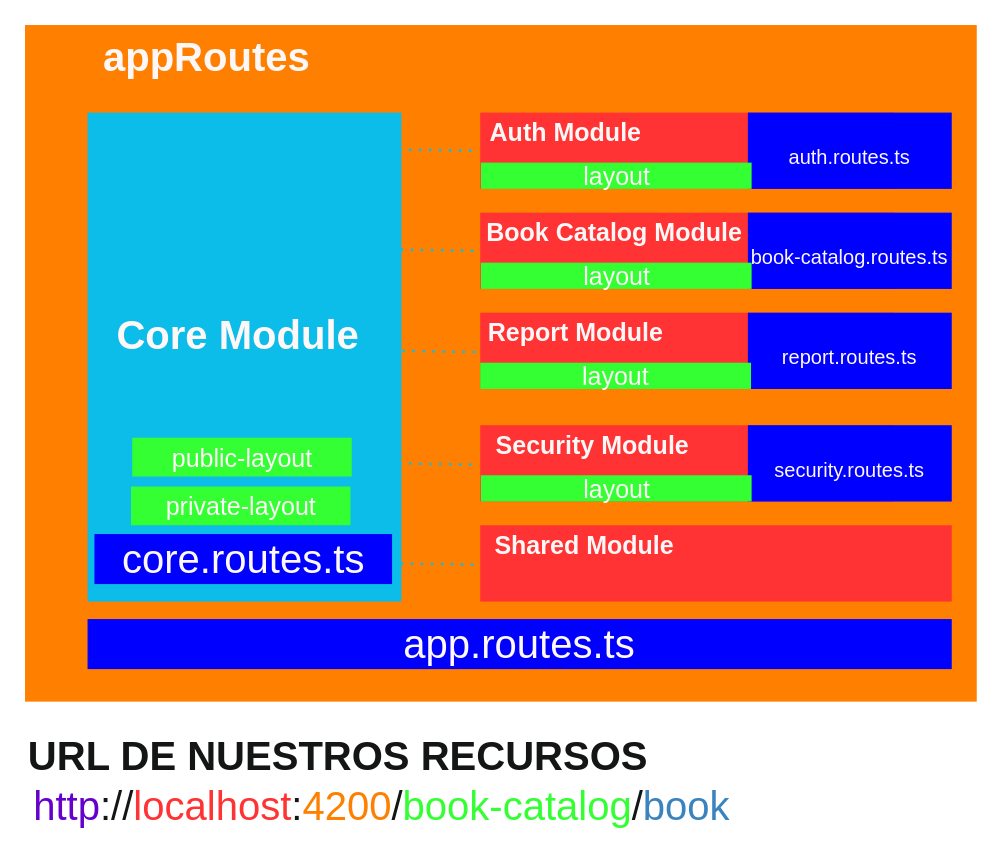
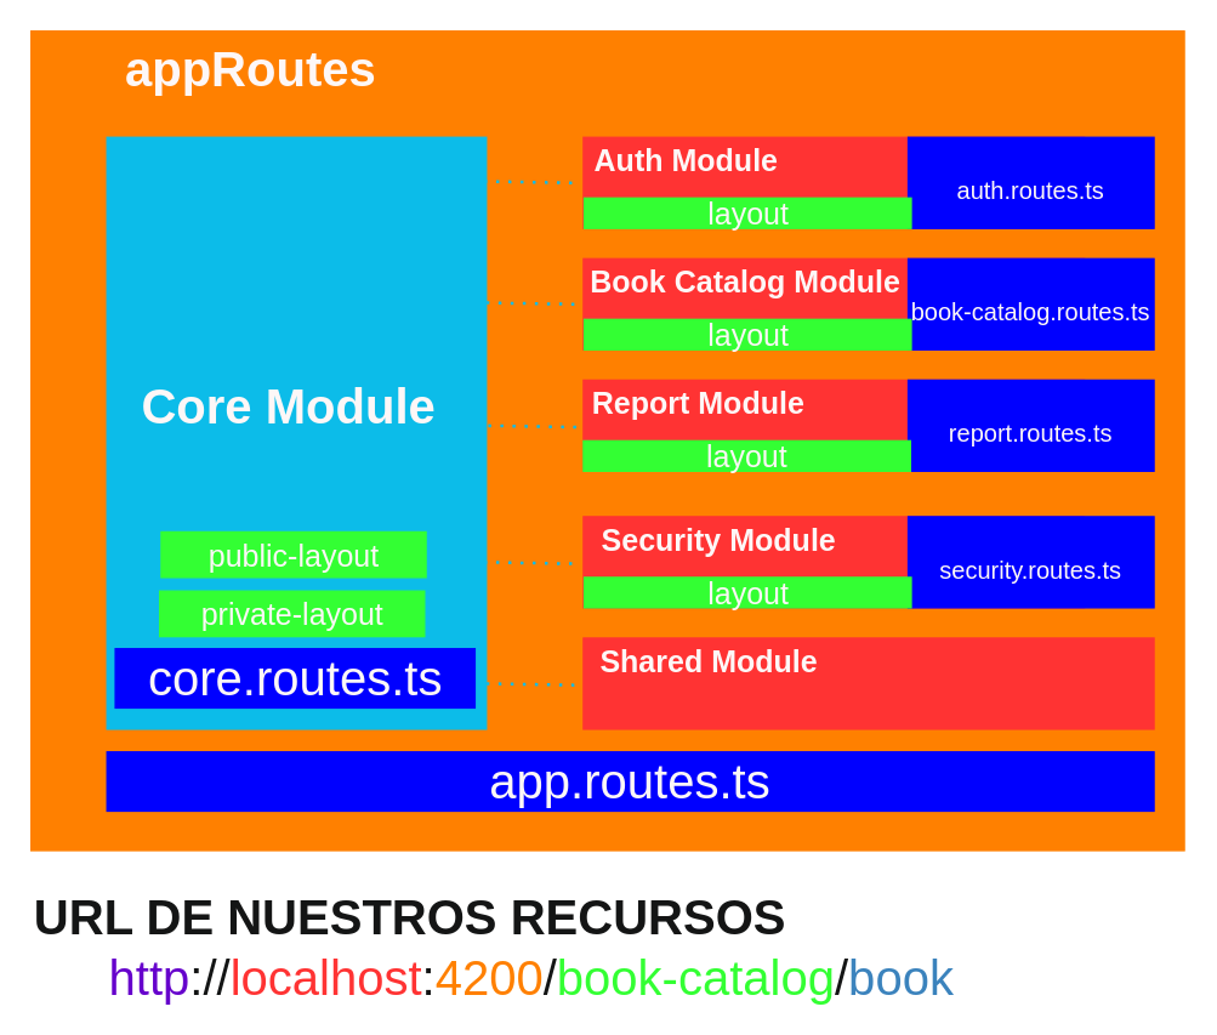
  <mxCell id="0" />
  <mxCell id="1" parent="0" />
  <mxCell id="2" value="" style="rounded=0;whiteSpace=wrap;html=1;fillColor=#FF8000;strokeColor=#FF8000;" parent="1" vertex="1"><mxGeometry x="20" y="20" width="760" height="540" as="geometry" /></mxCell>
  <mxCell id="3" value="&lt;font color=&quot;#fdf7f7&quot; style=&quot;font-size: 32px;&quot;&gt;&lt;b&gt;appRoutes&lt;/b&gt;&lt;/font&gt;" style="text;html=1;strokeColor=none;fillColor=none;align=center;verticalAlign=middle;whiteSpace=wrap;rounded=0;" parent="1" vertex="1"><mxGeometry x="70" y="26" width="190" height="40" as="geometry" /></mxCell>
  <mxCell id="4" value="app.routes.ts" style="rounded=0;whiteSpace=wrap;html=1;fontSize=32;fontColor=#fdf7f7;fillColor=#0000FF;strokeColor=#0000FF;" parent="1" vertex="1"><mxGeometry x="70" y="495" width="690" height="39" as="geometry" /></mxCell>
  <mxCell id="5" value="" style="rounded=0;whiteSpace=wrap;html=1;fontSize=32;fontColor=#fdf7f7;fillColor=#0CBCE9;strokeColor=#0CBCE9;" parent="1" vertex="1"><mxGeometry x="70" y="90" width="250" height="390" as="geometry" /></mxCell>
  <mxCell id="6" value="&lt;font color=&quot;#fdf7f7&quot; style=&quot;font-size: 32px;&quot;&gt;&lt;b&gt;Core Module&lt;/b&gt;&lt;/font&gt;" style="text;html=1;strokeColor=none;fillColor=none;align=center;verticalAlign=middle;whiteSpace=wrap;rounded=0;" parent="1" vertex="1"><mxGeometry x="85" y="248" width="210" height="40" as="geometry" /></mxCell>
  <mxCell id="7" value="core.routes.ts" style="rounded=0;whiteSpace=wrap;html=1;fontSize=32;fontColor=#fdf7f7;fillColor=#0000FF;strokeColor=#0000FF;" parent="1" vertex="1"><mxGeometry x="75.5" y="427" width="237" height="39" as="geometry" /></mxCell>
  <mxCell id="8" style="edgeStyle=none;html=1;entryX=1.01;entryY=0.081;entryDx=0;entryDy=0;entryPerimeter=0;fontSize=32;fontColor=#fdf7f7;dashed=1;endArrow=baseDash;endFill=0;rounded=1;strokeColor=none;" parent="1" source="9" target="5" edge="1"><mxGeometry relative="1" as="geometry" /></mxCell>
  <mxCell id="9" value="" style="rounded=0;whiteSpace=wrap;html=1;strokeColor=#FF3333;fontSize=32;fontColor=#fdf7f7;fillColor=#FF3333;" parent="1" vertex="1"><mxGeometry x="384" y="90" width="330" height="60" as="geometry" /></mxCell>
  <mxCell id="10" value="&lt;font size=&quot;1&quot; color=&quot;#fdf7f7&quot; style=&quot;&quot;&gt;&lt;b style=&quot;font-size: 20px;&quot;&gt;Auth Module&lt;/b&gt;&lt;/font&gt;" style="text;html=1;strokeColor=none;fillColor=none;align=center;verticalAlign=middle;whiteSpace=wrap;rounded=0;" parent="1" vertex="1"><mxGeometry x="384" y="90" width="136" height="30" as="geometry" /></mxCell>
  <mxCell id="11" value="&lt;font style=&quot;font-size: 16px;&quot;&gt;auth.routes.ts&lt;/font&gt;" style="rounded=0;whiteSpace=wrap;html=1;fontSize=32;fontColor=#fdf7f7;fillColor=#0000FF;strokeColor=#0000FF;align=center;" parent="1" vertex="1"><mxGeometry x="598" y="90" width="162" height="60" as="geometry" /></mxCell>
  <mxCell id="12" value="" style="rounded=0;whiteSpace=wrap;html=1;strokeColor=#FF3333;fontSize=32;fontColor=#fdf7f7;fillColor=#FF3333;" parent="1" vertex="1"><mxGeometry x="384" y="170" width="330" height="60" as="geometry" /></mxCell>
  <mxCell id="13" value="&lt;font color=&quot;#fdf7f7&quot; style=&quot;font-size: 20px;&quot;&gt;&lt;b style=&quot;&quot;&gt;&lt;span style=&quot;&quot;&gt;Book Catalog&amp;nbsp;&lt;/span&gt;Module&lt;/b&gt;&lt;/font&gt;" style="text;html=1;strokeColor=none;fillColor=none;align=center;verticalAlign=middle;whiteSpace=wrap;rounded=0;" parent="1" vertex="1"><mxGeometry x="377.25" y="170" width="227.5" height="30" as="geometry" /></mxCell>
  <mxCell id="14" value="&lt;font style=&quot;font-size: 16px;&quot;&gt;book-catalog.routes.ts&lt;/font&gt;" style="rounded=0;whiteSpace=wrap;html=1;fontSize=32;fontColor=#fdf7f7;fillColor=#0000FF;strokeColor=#0000FF;align=center;" parent="1" vertex="1"><mxGeometry x="598" y="170" width="162" height="60" as="geometry" /></mxCell>
  <mxCell id="15" value="" style="rounded=0;whiteSpace=wrap;html=1;strokeColor=#FF3333;fontSize=32;fontColor=#fdf7f7;fillColor=#FF3333;" parent="1" vertex="1"><mxGeometry x="384" y="250" width="330" height="60" as="geometry" /></mxCell>
  <mxCell id="16" value="&lt;font size=&quot;1&quot; color=&quot;#fdf7f7&quot;&gt;&lt;b style=&quot;font-size: 20px;&quot;&gt;Report Module&lt;/b&gt;&lt;/font&gt;" style="text;html=1;strokeColor=none;fillColor=none;align=center;verticalAlign=middle;whiteSpace=wrap;rounded=0;" parent="1" vertex="1"><mxGeometry x="387" y="250" width="146" height="30" as="geometry" /></mxCell>
  <mxCell id="17" value="&lt;font style=&quot;font-size: 16px;&quot;&gt;report.routes.ts&lt;/font&gt;" style="rounded=0;whiteSpace=wrap;html=1;fontSize=32;fontColor=#fdf7f7;fillColor=#0000FF;strokeColor=#0000FF;align=center;" parent="1" vertex="1"><mxGeometry x="598" y="250" width="162" height="60" as="geometry" /></mxCell>
  <mxCell id="18" value="" style="rounded=0;whiteSpace=wrap;html=1;strokeColor=#FF3333;fontSize=32;fontColor=#fdf7f7;fillColor=#FF3333;" parent="1" vertex="1"><mxGeometry x="384" y="340" width="330" height="60" as="geometry" /></mxCell>
  <mxCell id="19" value="&lt;font color=&quot;#fdf7f7&quot; style=&quot;font-size: 20px;&quot;&gt;&lt;b style=&quot;&quot;&gt;Security Module&lt;/b&gt;&lt;/font&gt;" style="text;html=1;strokeColor=none;fillColor=none;align=center;verticalAlign=middle;whiteSpace=wrap;rounded=0;" parent="1" vertex="1"><mxGeometry x="387" y="340" width="173" height="30" as="geometry" /></mxCell>
  <mxCell id="20" value="&lt;font style=&quot;font-size: 16px;&quot;&gt;security.routes.ts&lt;/font&gt;" style="rounded=0;whiteSpace=wrap;html=1;fontSize=32;fontColor=#fdf7f7;fillColor=#0000FF;strokeColor=#0000FF;align=center;" parent="1" vertex="1"><mxGeometry x="598" y="340" width="162" height="60" as="geometry" /></mxCell>
  <mxCell id="21" value="" style="rounded=0;whiteSpace=wrap;html=1;strokeColor=#FF3333;fontSize=32;fontColor=#fdf7f7;fillColor=#FF3333;" parent="1" vertex="1"><mxGeometry x="384" y="420" width="376" height="60" as="geometry" /></mxCell>
  <mxCell id="22" value="&lt;font color=&quot;#fdf7f7&quot; style=&quot;font-size: 20px;&quot;&gt;&lt;b style=&quot;&quot;&gt;Shared Module&lt;/b&gt;&lt;/font&gt;" style="text;html=1;strokeColor=none;fillColor=none;align=center;verticalAlign=middle;whiteSpace=wrap;rounded=0;" parent="1" vertex="1"><mxGeometry x="384" y="420" width="166" height="30" as="geometry" /></mxCell>
  <mxCell id="23" value="" style="endArrow=none;dashed=1;html=1;dashPattern=1 3;strokeWidth=2;rounded=1;fontSize=20;fontColor=#fdf7f7;exitX=0.997;exitY=0.477;exitDx=0;exitDy=0;exitPerimeter=0;strokeColor=#0CBCE9;" parent="1" edge="1"><mxGeometry width="50" height="50" relative="1" as="geometry"><mxPoint x="321.25" y="280.03" as="sourcePoint" /><mxPoint x="380" y="281" as="targetPoint" /></mxGeometry></mxCell>
  <mxCell id="24" value="" style="endArrow=none;dashed=1;html=1;dashPattern=1 3;strokeWidth=2;rounded=1;fontSize=20;fontColor=#fdf7f7;exitX=0.997;exitY=0.477;exitDx=0;exitDy=0;exitPerimeter=0;strokeColor=#0CBCE9;" parent="1" edge="1"><mxGeometry width="50" height="50" relative="1" as="geometry"><mxPoint x="320" y="199.03" as="sourcePoint" /><mxPoint x="378.75" y="200" as="targetPoint" /></mxGeometry></mxCell>
  <mxCell id="25" value="" style="endArrow=none;dashed=1;html=1;dashPattern=1 3;strokeWidth=2;rounded=1;fontSize=20;fontColor=#fdf7f7;exitX=0.997;exitY=0.477;exitDx=0;exitDy=0;exitPerimeter=0;strokeColor=#0CBCE9;" parent="1" edge="1"><mxGeometry width="50" height="50" relative="1" as="geometry"><mxPoint x="318.5" y="119.03" as="sourcePoint" /><mxPoint x="377.25" y="120" as="targetPoint" /></mxGeometry></mxCell>
  <mxCell id="26" value="" style="endArrow=none;dashed=1;html=1;dashPattern=1 3;strokeWidth=2;rounded=1;fontSize=20;fontColor=#fdf7f7;exitX=0.997;exitY=0.477;exitDx=0;exitDy=0;exitPerimeter=0;strokeColor=#0CBCE9;" parent="1" edge="1"><mxGeometry width="50" height="50" relative="1" as="geometry"><mxPoint x="318.5" y="370" as="sourcePoint" /><mxPoint x="377.25" y="370.97" as="targetPoint" /></mxGeometry></mxCell>
  <mxCell id="27" value="" style="endArrow=none;dashed=1;html=1;dashPattern=1 3;strokeWidth=2;rounded=1;fontSize=20;fontColor=#fdf7f7;exitX=0.997;exitY=0.477;exitDx=0;exitDy=0;exitPerimeter=0;strokeColor=#0CBCE9;" parent="1" edge="1"><mxGeometry width="50" height="50" relative="1" as="geometry"><mxPoint x="320" y="450" as="sourcePoint" /><mxPoint x="378.75" y="450.97" as="targetPoint" /></mxGeometry></mxCell>
  <mxCell id="28" value="private-layout" style="rounded=0;whiteSpace=wrap;html=1;strokeColor=#33FF33;fontSize=20;fontColor=#fdf7f7;fillColor=#33FF33;" parent="1" vertex="1"><mxGeometry x="104.75" y="389" width="174.5" height="30" as="geometry" /></mxCell>
  <mxCell id="29" value="layout" style="rounded=0;whiteSpace=wrap;html=1;strokeColor=#33FF33;fontSize=20;fontColor=#fdf7f7;fillColor=#33FF33;" parent="1" vertex="1"><mxGeometry x="384.5" y="130" width="215.5" height="20" as="geometry" /></mxCell>
  <mxCell id="30" value="layout" style="rounded=0;whiteSpace=wrap;html=1;strokeColor=#33FF33;fontSize=20;fontColor=#fdf7f7;fillColor=#33FF33;" parent="1" vertex="1"><mxGeometry x="384.5" y="210" width="215.5" height="20" as="geometry" /></mxCell>
  <mxCell id="31" value="layout" style="rounded=0;whiteSpace=wrap;html=1;strokeColor=#33FF33;fontSize=20;fontColor=#fdf7f7;fillColor=#33FF33;" parent="1" vertex="1"><mxGeometry x="384" y="290" width="215.5" height="20" as="geometry" /></mxCell>
  <mxCell id="32" value="layout" style="rounded=0;whiteSpace=wrap;html=1;strokeColor=#33FF33;fontSize=20;fontColor=#fdf7f7;fillColor=#33FF33;" parent="1" vertex="1"><mxGeometry x="384.5" y="380" width="215.5" height="20" as="geometry" /></mxCell>
  <mxCell id="33" value="&lt;font style=&quot;font-size: 32px;&quot; color=&quot;#141515&quot;&gt;&lt;b&gt;URL DE NUESTROS RECURSOS&lt;/b&gt;&lt;/font&gt;" style="text;html=1;strokeColor=none;fillColor=none;align=center;verticalAlign=middle;whiteSpace=wrap;rounded=0;fontSize=20;fontColor=#fdf7f7;" parent="1" vertex="1"><mxGeometry x="20" y="590" width="500" height="30" as="geometry" /></mxCell>
- <mxCell id="34" value="&lt;font color=&quot;#6600cc&quot;&gt;http&lt;/font&gt;://&lt;font color=&quot;#ff3333&quot;&gt;localhost&lt;/font&gt;:&lt;font color=&quot;#ff8000&quot;&gt;4200&lt;/font&gt;/&lt;font color=&quot;#33ff33&quot;&gt;book-catalog&lt;/font&gt;/&lt;font color=&quot;#3b83bd&quot;&gt;book&lt;/font&gt;" style="text;html=1;strokeColor=none;fillColor=none;align=center;verticalAlign=middle;whiteSpace=wrap;rounded=0;fontSize=32;fontColor=#141515;" parent="1" vertex="1"><mxGeometry x="20" y="630" width="570" height="30" as="geometry" /></mxCell>
+ <mxCell id="34" value="&lt;font color=&quot;#6600cc&quot;&gt;http&lt;/font&gt;://&lt;font color=&quot;#ff3333&quot;&gt;localhost&lt;/font&gt;:&lt;font color=&quot;#ff8000&quot;&gt;4200&lt;/font&gt;/&lt;font color=&quot;#33ff33&quot;&gt;book-catalog&lt;/font&gt;/&lt;font color=&quot;#3b83bd&quot;&gt;book&lt;/font&gt;" style="text;html=1;strokeColor=none;fillColor=none;align=center;verticalAlign=middle;whiteSpace=wrap;rounded=0;fontSize=32;fontColor=#141515;" parent="1" vertex="1"><mxGeometry x="65" y="630" width="570" height="30" as="geometry" /></mxCell>
  <mxCell id="35" value="public-layout" style="rounded=0;whiteSpace=wrap;html=1;strokeColor=#33FF33;fontSize=20;fontColor=#fdf7f7;fillColor=#33FF33;" parent="1" vertex="1"><mxGeometry x="105.75" y="350" width="174.5" height="30" as="geometry" /></mxCell>
